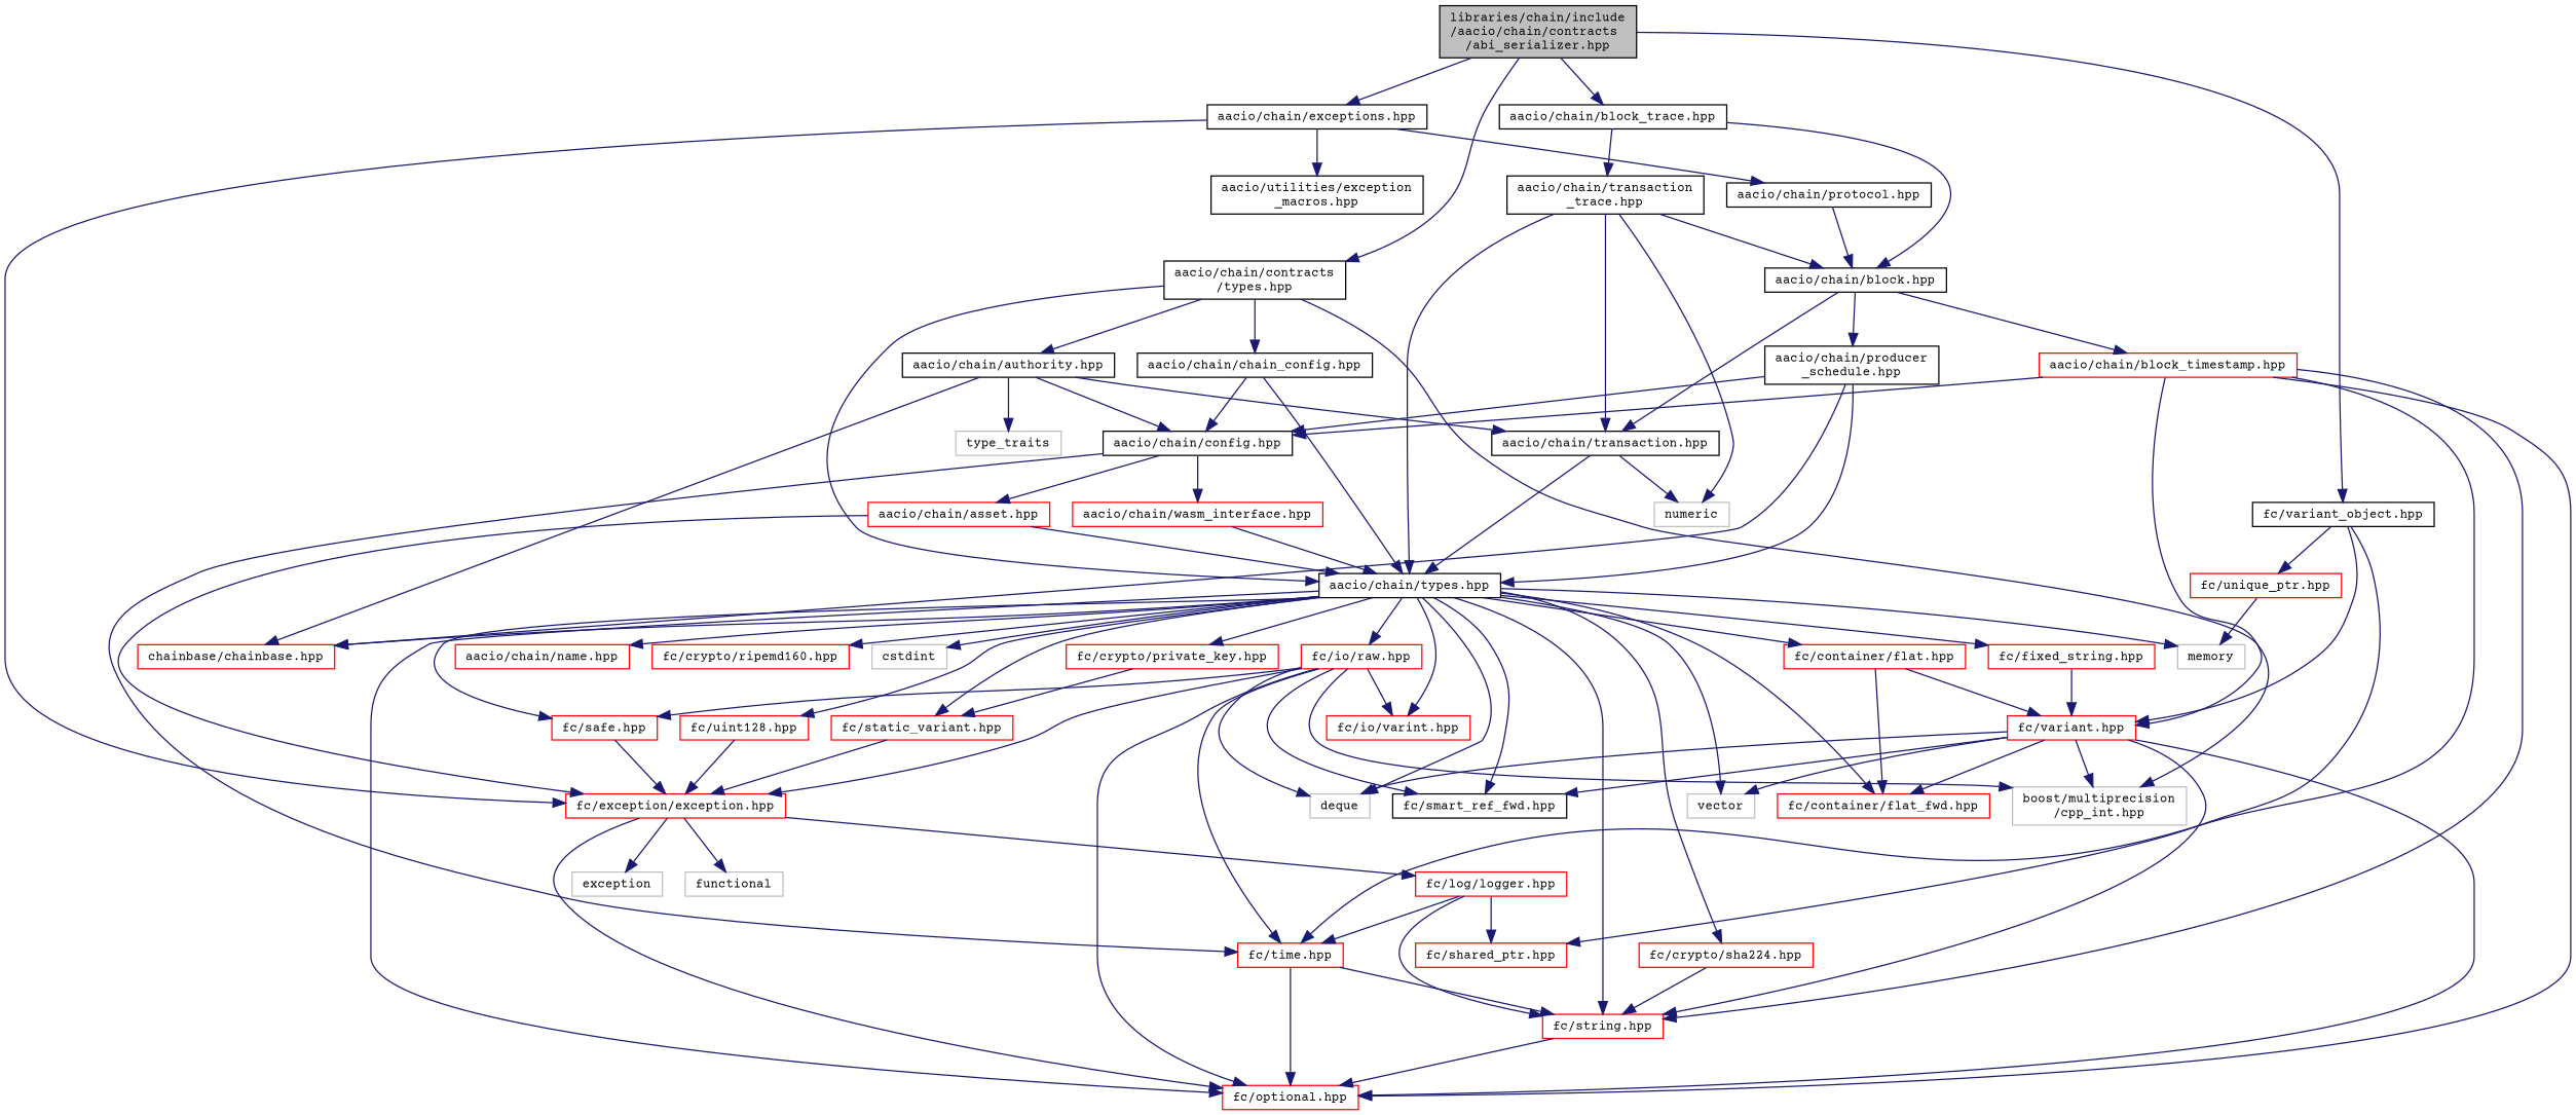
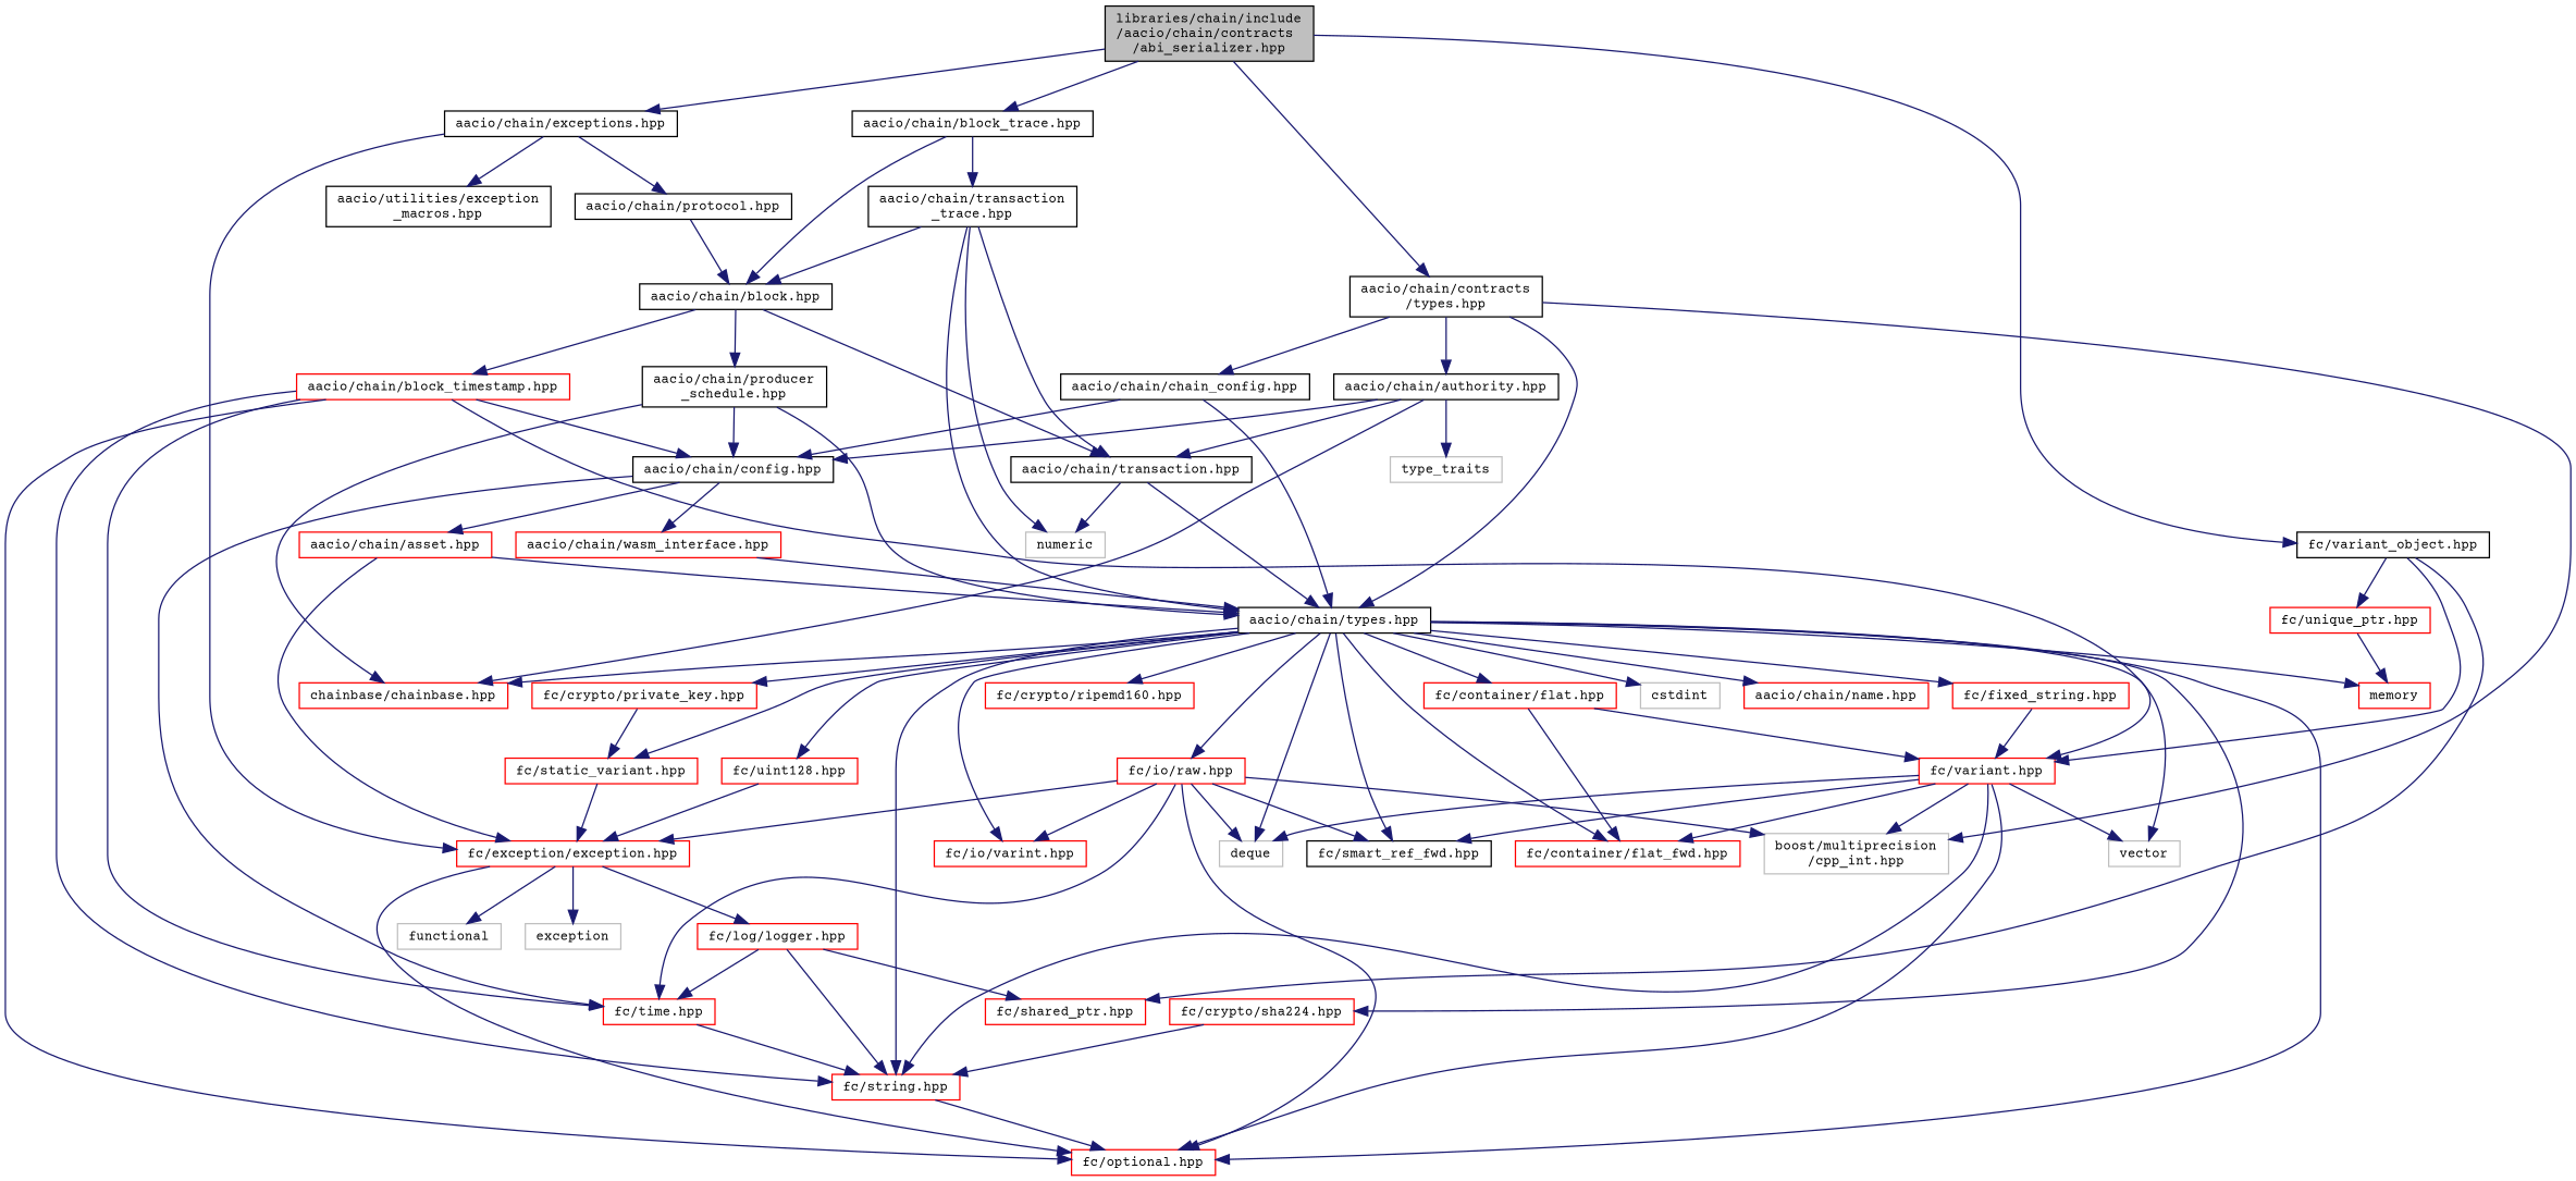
  digraph {
    fontname="Courier Prime"
    node [color=red fillcolor=white fontname="Courier Prime" fontsize=10 shape=record style=filled]
    edge [color=midnightblue fontname="Courier Prime" fontsize=10 labelfontname=Helvetica labelfontsize=10 style=solid]
    n1 [color=black fillcolor=grey75 fontcolor=black height=0.2 label="libraries/chain/include\l/aacio/chain/contracts\l/abi_serializer.hpp" width=0.4]
    n2 [color=black height=0.2 label="aacio/chain/contracts\l/types.hpp" width=0.4]
    n3 [color=black height=0.2 label="aacio/chain/block_trace.hpp" width=0.4]
    n4 [color=black height=0.2 label="aacio/chain/exceptions.hpp" width=0.4]
    n5 [color=black height=0.2 label="fc/variant_object.hpp" width=0.4]
    n6 [color=black height=0.2 label="aacio/chain/authority.hpp" width=0.4]
    n7 [color=black height=0.2 label="aacio/chain/types.hpp" width=0.4]
    n8 [color=grey75 height=0.2 label="boost/multiprecision\l/cpp_int.hpp" width=0.4]
    n9 [color=black height=0.2 label="aacio/chain/chain_config.hpp" width=0.4]
    n10 [color=black height=0.2 label="aacio/chain/block.hpp" width=0.4]
    n11 [color=black height=0.2 label="aacio/chain/transaction\l_trace.hpp" width=0.4]
    n12 [height=0.2 label="fc/exception/exception.hpp" width=0.4]
    n13 [color=black height=0.2 label="aacio/chain/protocol.hpp" width=0.4]
    n14 [color=black height=0.2 label="aacio/utilities/exception\l_macros.hpp" width=0.4]
    n15 [height=0.2 label="fc/variant.hpp" width=0.4]
    n16 [height=0.2 label="fc/shared_ptr.hpp" width=0.4]
    n17 [height=0.2 label="fc/unique_ptr.hpp" width=0.4]
    n18 [color=black height=0.2 label="aacio/chain/config.hpp" width=0.4]
    n19 [height=0.2 label="chainbase/chainbase.hpp" width=0.4]
    n20 [color=black height=0.2 label="aacio/chain/transaction.hpp" width=0.4]
    n21 [color=grey75 height=0.2 label=type_traits width=0.4]
    n22 [height=0.2 label="aacio/chain/name.hpp" width=0.4]
    n23 [height=0.2 label="fc/container/flat_fwd.hpp" width=0.4]
    n24 [height=0.2 label="fc/io/varint.hpp" width=0.4]
    n25 [color=grey75 height=0.2 label=deque width=0.4]
-   n26 [color=grey75 height=0.2 label=memory width=0.4]
+   n26 [height=0.2 label=memory width=0.4]
    n27 [color=grey75 height=0.2 label=vector width=0.4]
    n28 [height=0.2 label="fc/optional.hpp" width=0.4]
    n29 [height=0.2 label="fc/string.hpp" width=0.4]
    n30 [color=black height=0.2 label="fc/smart_ref_fwd.hpp" width=0.4]
    n31 [height=0.2 label="fc/crypto/sha224.hpp" width=0.4]
-   n32 [height=0.2 label="fc/safe.hpp" width=0.4]
    n33 [height=0.2 label="fc/container/flat.hpp" width=0.4]
    n34 [height=0.2 label="fc/io/raw.hpp" width=0.4]
    n35 [height=0.2 label="fc/uint128.hpp" width=0.4]
    n36 [height=0.2 label="fc/static_variant.hpp" width=0.4]
    n37 [height=0.2 label="fc/crypto/ripemd160.hpp" width=0.4]
    n38 [height=0.2 label="fc/fixed_string.hpp" width=0.4]
    n39 [height=0.2 label="fc/crypto/private_key.hpp" width=0.4]
    n40 [color=grey75 height=0.2 label=cstdint width=0.4]
    n41 [height=0.2 label="fc/time.hpp" width=0.4]
    n42 [height=0.2 label="aacio/chain/asset.hpp" width=0.4]
    n43 [height=0.2 label="aacio/chain/wasm_interface.hpp" width=0.4]
    n44 [color=grey75 height=0.2 label=numeric width=0.4]
    n45 [height=0.2 label="fc/log/logger.hpp" width=0.4]
    n46 [color=grey75 height=0.2 label=exception width=0.4]
    n47 [color=grey75 height=0.2 label=functional width=0.4]
    n48 [height=0.2 label="aacio/chain/block_timestamp.hpp" width=0.4]
    n49 [color=black height=0.2 label="aacio/chain/producer\l_schedule.hpp" width=0.4]
    n1 -> n2
    n1 -> n3
    n1 -> n4
    n1 -> n5
    n2 -> n6
    n2 -> n7
    n2 -> n8
    n2 -> n9
    n3 -> n10
    n3 -> n11
    n4 -> n12
    n4 -> n13
    n4 -> n14
    n5 -> n15
    n5 -> n16
    n5 -> n17
    n6 -> n18
    n6 -> n19
    n6 -> n20
    n6 -> n21
    n7 -> n19
    n7 -> n22
    n7 -> n23
    n7 -> n24
    n7 -> n25
    n7 -> n26
    n7 -> n27
    n7 -> n28
    n7 -> n29
    n7 -> n30
    n7 -> n31
-   n7 -> n32
    n7 -> n33
    n7 -> n34
    n7 -> n35
    n7 -> n36
    n7 -> n37
    n7 -> n38
    n7 -> n39
    n7 -> n40
    n9 -> n7
    n9 -> n18
    n10 -> n20
    n10 -> n48
    n10 -> n49
    n11 -> n7
    n11 -> n10
    n11 -> n20
    n11 -> n44
    n12 -> n28
    n12 -> n45
    n12 -> n46
    n12 -> n47
    n13 -> n10
    n15 -> n8
    n15 -> n23
    n15 -> n25
    n15 -> n27
    n15 -> n28
    n15 -> n29
    n15 -> n30
    n17 -> n26
    n18 -> n41
    n18 -> n42
    n18 -> n43
    n20 -> n7
    n20 -> n44
    n29 -> n28
    n31 -> n29
-   n32 -> n12
    n33 -> n15
    n33 -> n23
    n34 -> n8
    n34 -> n12
    n34 -> n24
    n34 -> n25
    n34 -> n28
    n34 -> n30
-   n34 -> n32
    n34 -> n41
    n35 -> n12
    n36 -> n12
    n38 -> n15
    n39 -> n36
-   n41 -> n28
    n41 -> n29
    n42 -> n7
    n42 -> n12
    n43 -> n7
    n45 -> n16
    n45 -> n29
    n45 -> n41
    n48 -> n15
    n48 -> n18
    n48 -> n28
    n48 -> n29
    n48 -> n41
    n49 -> n7
    n49 -> n18
    n49 -> n19
  }
